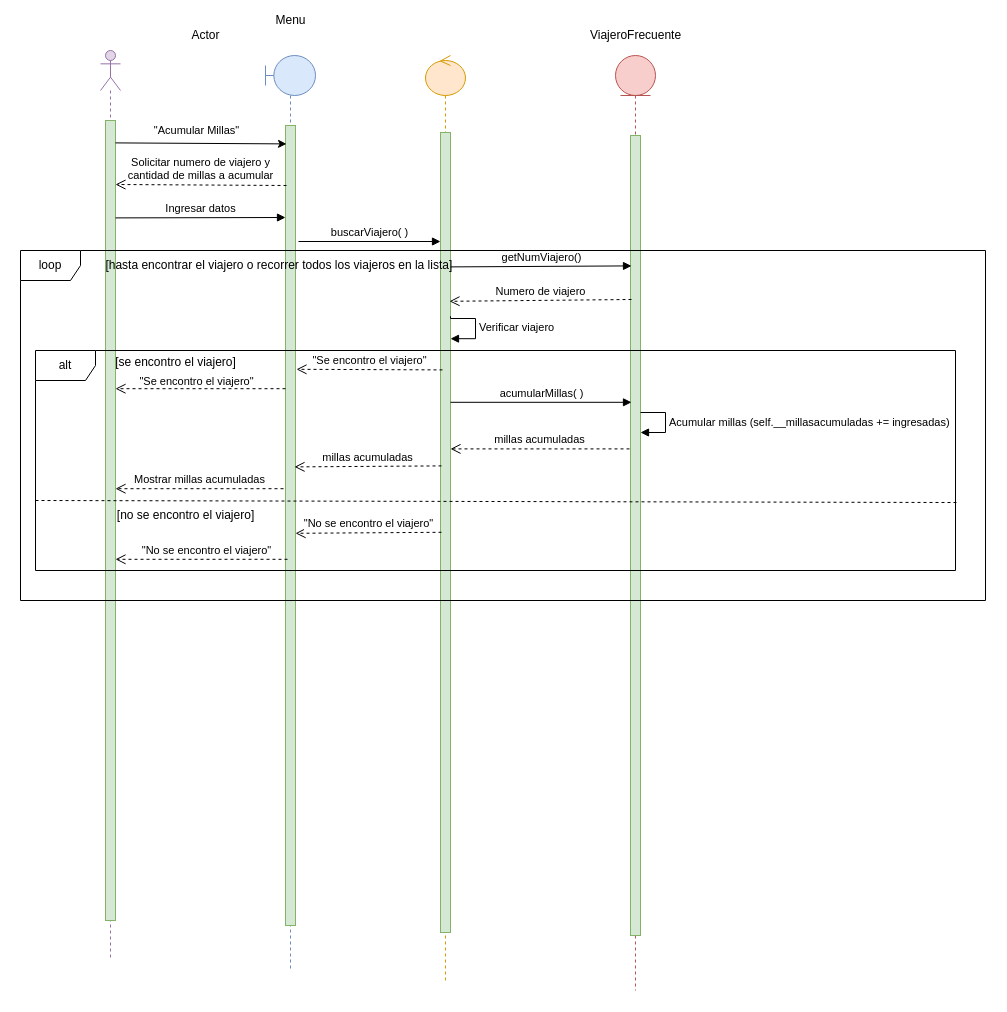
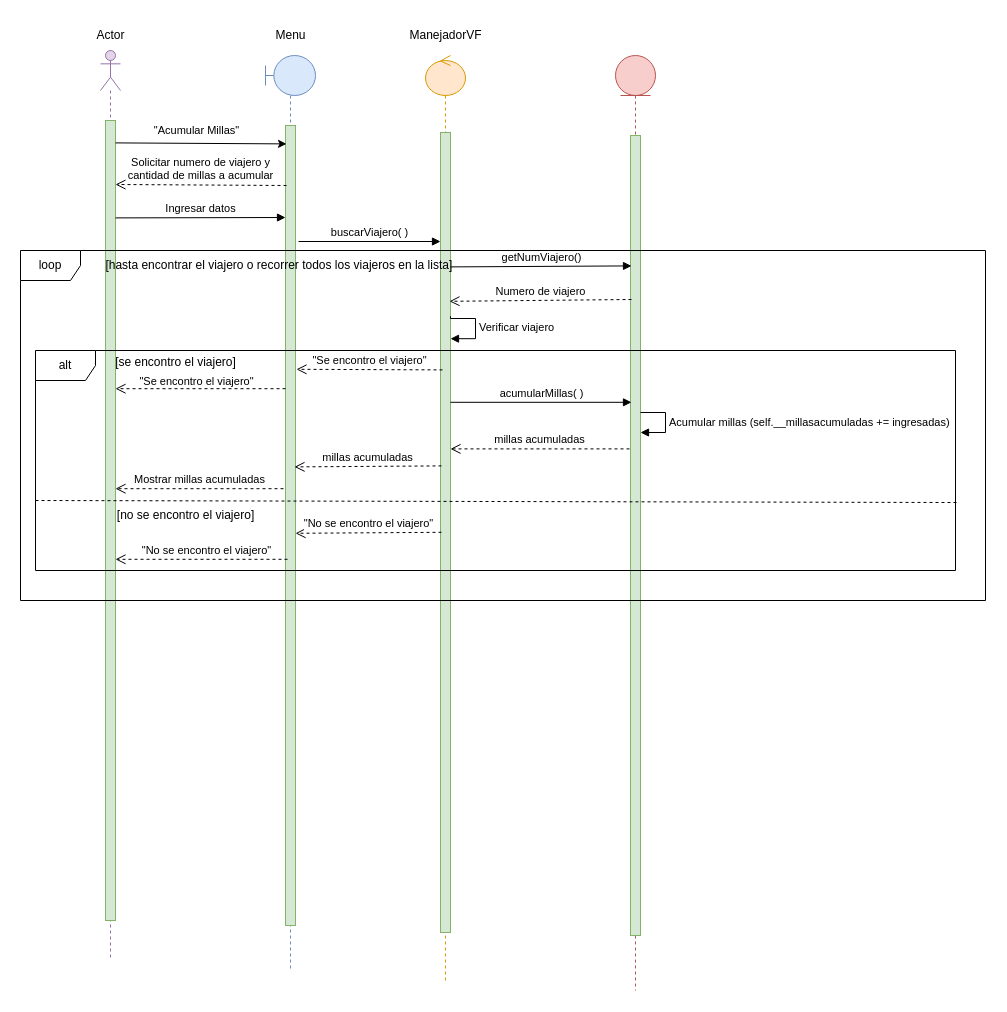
  <mxCell id="0" />
  <mxCell id="1" parent="0" />
  <mxCell id="2" value="" style="shape=umlLifeline;participant=umlActor;perimeter=lifelinePerimeter;whiteSpace=wrap;html=1;container=1;collapsible=0;recursiveResize=0;verticalAlign=top;spacingTop=36;outlineConnect=0;fillColor=#e1d5e7;strokeColor=#9673a6;" parent="1" vertex="1"><mxGeometry x="100" y="50" width="20" height="910" as="geometry" /></mxCell>
  <mxCell id="3" value="" style="html=1;points=[];perimeter=orthogonalPerimeter;fillColor=#d5e8d4;strokeColor=#82b366;" parent="2" vertex="1"><mxGeometry x="5" y="70" width="10" height="800" as="geometry" /></mxCell>
  <mxCell id="4" value="" style="shape=umlLifeline;participant=umlBoundary;perimeter=lifelinePerimeter;whiteSpace=wrap;html=1;container=1;collapsible=0;recursiveResize=0;verticalAlign=top;spacingTop=36;outlineConnect=0;fillColor=#dae8fc;strokeColor=#6c8ebf;" parent="1" vertex="1"><mxGeometry x="265" y="55" width="50" height="915" as="geometry" /></mxCell>
  <mxCell id="5" value="" style="html=1;points=[];perimeter=orthogonalPerimeter;fillColor=#d5e8d4;strokeColor=#82b366;" parent="4" vertex="1"><mxGeometry x="20" y="70" width="10" height="800" as="geometry" /></mxCell>
  <mxCell id="6" value="" style="shape=umlLifeline;participant=umlControl;perimeter=lifelinePerimeter;whiteSpace=wrap;html=1;container=1;collapsible=0;recursiveResize=0;verticalAlign=top;spacingTop=36;outlineConnect=0;fillColor=#ffe6cc;strokeColor=#d79b00;" parent="1" vertex="1"><mxGeometry x="425" y="55" width="40" height="925" as="geometry" /></mxCell>
  <mxCell id="7" value="" style="html=1;points=[];perimeter=orthogonalPerimeter;fillColor=#d5e8d4;strokeColor=#82b366;" parent="6" vertex="1"><mxGeometry x="15" y="77" width="10" height="800" as="geometry" /></mxCell>
  <mxCell id="8" value="" style="shape=umlLifeline;participant=umlEntity;perimeter=lifelinePerimeter;whiteSpace=wrap;html=1;container=1;collapsible=0;recursiveResize=0;verticalAlign=top;spacingTop=36;outlineConnect=0;fillColor=#f8cecc;strokeColor=#b85450;" parent="1" vertex="1"><mxGeometry x="615" y="55" width="40" height="935" as="geometry" /></mxCell>
  <mxCell id="9" value="" style="html=1;points=[];perimeter=orthogonalPerimeter;fillColor=#d5e8d4;strokeColor=#82b366;" parent="8" vertex="1"><mxGeometry x="15" y="80" width="10" height="800" as="geometry" /></mxCell>
  <mxCell id="10" value="Acumular millas (self.__millasacumuladas += ingresadas)" style="edgeStyle=orthogonalEdgeStyle;html=1;align=left;spacingLeft=2;endArrow=block;rounded=0;" parent="8" source="9" target="9" edge="1"><mxGeometry relative="1" as="geometry"><mxPoint x="30" y="355" as="sourcePoint" /><Array as="points"><mxPoint x="50" y="357" /><mxPoint x="50" y="377" /></Array><mxPoint x="30" y="377.4" as="targetPoint" /></mxGeometry></mxCell>
- <mxCell id="11" value="Actor" style="text;html=1;align=center;verticalAlign=middle;resizable=0;points=[];autosize=1;strokeColor=none;fillColor=none;" parent="1" vertex="1"><mxGeometry x="180" y="20" width="50" height="30" as="geometry" /></mxCell>
+ <mxCell id="11" value="Actor" style="text;html=1;align=center;verticalAlign=middle;resizable=0;points=[];autosize=1;strokeColor=none;fillColor=none;" parent="1" vertex="1"><mxGeometry x="85" y="20" width="50" height="30" as="geometry" /></mxCell>
  <mxCell id="12" value="" style="endArrow=classic;html=1;rounded=0;exitX=1;exitY=0.028;exitDx=0;exitDy=0;exitPerimeter=0;entryX=0.1;entryY=0.023;entryDx=0;entryDy=0;entryPerimeter=0;" parent="1" source="3" target="5" edge="1"><mxGeometry width="50" height="50" relative="1" as="geometry"><mxPoint x="135" y="170" as="sourcePoint" /><mxPoint x="185" y="120" as="targetPoint" /></mxGeometry></mxCell>
  <mxCell id="13" value="&quot;Acumular Millas&quot;" style="edgeLabel;html=1;align=center;verticalAlign=middle;resizable=0;points=[];" parent="12" vertex="1" connectable="0"><mxGeometry x="-0.24" y="1" relative="1" as="geometry"><mxPoint x="15" y="-12" as="offset" /></mxGeometry></mxCell>
  <mxCell id="14" value="Solicitar numero de viajero y &lt;br&gt;cantidad de millas a acumular" style="html=1;verticalAlign=bottom;endArrow=open;dashed=1;endSize=8;rounded=0;exitX=0.1;exitY=0.08;exitDx=0;exitDy=0;exitPerimeter=0;entryX=1;entryY=0.085;entryDx=0;entryDy=0;entryPerimeter=0;" parent="1" edge="1"><mxGeometry relative="1" as="geometry"><mxPoint x="286" y="185" as="sourcePoint" /><mxPoint x="115" y="184" as="targetPoint" /></mxGeometry></mxCell>
  <mxCell id="15" value="Ingresar datos" style="html=1;verticalAlign=bottom;endArrow=block;rounded=0;exitX=1;exitY=0.128;exitDx=0;exitDy=0;exitPerimeter=0;" parent="1" edge="1"><mxGeometry width="80" relative="1" as="geometry"><mxPoint x="115" y="217.4" as="sourcePoint" /><mxPoint x="285" y="217" as="targetPoint" /></mxGeometry></mxCell>
- <mxCell id="16" value="Menu" style="text;html=1;align=center;verticalAlign=middle;resizable=0;points=[];autosize=1;strokeColor=none;fillColor=none;" parent="1" vertex="1"><mxGeometry x="265" y="5" width="50" height="30" as="geometry" /></mxCell>
- <mxCell id="18" value="ViajeroFrecuente" style="text;html=1;align=center;verticalAlign=middle;resizable=0;points=[];autosize=1;strokeColor=none;fillColor=none;" parent="1" vertex="1"><mxGeometry x="580" y="20" width="110" height="30" as="geometry" /></mxCell>
+ <mxCell id="16" value="Menu" style="text;html=1;align=center;verticalAlign=middle;resizable=0;points=[];autosize=1;strokeColor=none;fillColor=none;" parent="1" vertex="1"><mxGeometry x="265" y="20" width="50" height="30" as="geometry" /></mxCell>
+ <mxCell id="17" value="ManejadorVF" style="text;html=1;align=center;verticalAlign=middle;resizable=0;points=[];autosize=1;strokeColor=none;fillColor=none;" parent="1" vertex="1"><mxGeometry x="395" y="20" width="100" height="30" as="geometry" /></mxCell>
  <mxCell id="19" value="buscarViajero( )" style="html=1;verticalAlign=bottom;endArrow=block;rounded=0;exitX=1.3;exitY=0.155;exitDx=0;exitDy=0;exitPerimeter=0;" parent="1" edge="1"><mxGeometry width="80" relative="1" as="geometry"><mxPoint x="298" y="241" as="sourcePoint" /><mxPoint x="440" y="241" as="targetPoint" /></mxGeometry></mxCell>
  <mxCell id="20" value="loop" style="shape=umlFrame;whiteSpace=wrap;html=1;" parent="1" vertex="1"><mxGeometry x="20" y="250" width="965" height="350" as="geometry" /></mxCell>
  <mxCell id="21" value="getNumViajero()" style="html=1;verticalAlign=bottom;endArrow=block;rounded=0;exitX=1;exitY=0.183;exitDx=0;exitDy=0;exitPerimeter=0;entryX=0.1;entryY=0.178;entryDx=0;entryDy=0;entryPerimeter=0;" parent="1" edge="1"><mxGeometry width="80" relative="1" as="geometry"><mxPoint x="450" y="266.4" as="sourcePoint" /><mxPoint x="631" y="265.4" as="targetPoint" /></mxGeometry></mxCell>
  <mxCell id="22" value="alt" style="shape=umlFrame;whiteSpace=wrap;html=1;" parent="1" vertex="1"><mxGeometry x="35" y="350" width="920" height="220" as="geometry" /></mxCell>
  <mxCell id="23" value="Numero de viajero" style="html=1;verticalAlign=bottom;endArrow=open;dashed=1;endSize=8;rounded=0;exitX=0.1;exitY=0.205;exitDx=0;exitDy=0;exitPerimeter=0;entryX=0.9;entryY=0.211;entryDx=0;entryDy=0;entryPerimeter=0;" parent="1" source="9" target="7" edge="1"><mxGeometry relative="1" as="geometry"><mxPoint x="615" y="300" as="sourcePoint" /><mxPoint x="535" y="300" as="targetPoint" /></mxGeometry></mxCell>
  <mxCell id="24" value="Verificar viajero" style="edgeStyle=orthogonalEdgeStyle;html=1;align=left;spacingLeft=2;endArrow=block;rounded=0;entryX=1;entryY=0.274;exitX=1;exitY=0.246;exitDx=0;exitDy=0;exitPerimeter=0;entryDx=0;entryDy=0;entryPerimeter=0;" parent="1" edge="1"><mxGeometry relative="1" as="geometry"><mxPoint x="450" y="315.8" as="sourcePoint" /><Array as="points"><mxPoint x="450" y="318" /><mxPoint x="475" y="318" /><mxPoint x="475" y="338" /></Array><mxPoint x="450" y="338.2" as="targetPoint" /></mxGeometry></mxCell>
  <mxCell id="25" value="millas acumuladas" style="html=1;verticalAlign=bottom;endArrow=open;dashed=1;endSize=8;rounded=0;exitX=0.1;exitY=0.323;exitDx=0;exitDy=0;exitPerimeter=0;entryX=0.9;entryY=0.333;entryDx=0;entryDy=0;entryPerimeter=0;" parent="1" edge="1"><mxGeometry relative="1" as="geometry"><mxPoint x="441" y="465.4" as="sourcePoint" /><mxPoint x="294" y="466.4" as="targetPoint" /></mxGeometry></mxCell>
  <mxCell id="26" value="acumularMillas( )" style="html=1;verticalAlign=bottom;endArrow=block;rounded=0;entryX=0.1;entryY=0.306;entryDx=0;entryDy=0;entryPerimeter=0;" parent="1" edge="1"><mxGeometry width="80" relative="1" as="geometry"><mxPoint x="450" y="401.8" as="sourcePoint" /><mxPoint x="631" y="401.8" as="targetPoint" /></mxGeometry></mxCell>
  <mxCell id="27" value="millas acumuladas" style="html=1;verticalAlign=bottom;endArrow=open;dashed=1;endSize=8;rounded=0;exitX=-0.1;exitY=0.358;exitDx=0;exitDy=0;exitPerimeter=0;" parent="1" edge="1"><mxGeometry relative="1" as="geometry"><mxPoint x="629" y="448.4" as="sourcePoint" /><mxPoint x="450" y="448.4" as="targetPoint" /></mxGeometry></mxCell>
  <mxCell id="28" value="Mostrar millas acumuladas" style="html=1;verticalAlign=bottom;endArrow=open;dashed=1;endSize=8;rounded=0;exitX=-0.2;exitY=0.454;exitDx=0;exitDy=0;exitPerimeter=0;" parent="1" source="5" target="3" edge="1"><mxGeometry relative="1" as="geometry"><mxPoint x="275" y="490" as="sourcePoint" /><mxPoint x="195" y="490" as="targetPoint" /></mxGeometry></mxCell>
  <mxCell id="29" value="&quot;No se encontro el viajero&quot;" style="html=1;verticalAlign=bottom;endArrow=open;dashed=1;endSize=8;rounded=0;exitX=0.1;exitY=0.486;exitDx=0;exitDy=0;exitPerimeter=0;entryX=1;entryY=0.496;entryDx=0;entryDy=0;entryPerimeter=0;" parent="1" edge="1"><mxGeometry relative="1" as="geometry"><mxPoint x="441" y="531.8" as="sourcePoint" /><mxPoint x="295" y="532.8" as="targetPoint" /></mxGeometry></mxCell>
  <mxCell id="30" value="" style="html=1;verticalAlign=bottom;endArrow=open;dashed=1;endSize=8;rounded=0;exitX=0.2;exitY=0.521;exitDx=0;exitDy=0;exitPerimeter=0;" parent="1" edge="1"><mxGeometry relative="1" as="geometry"><mxPoint x="287" y="558.8" as="sourcePoint" /><mxPoint x="115" y="558.8" as="targetPoint" /></mxGeometry></mxCell>
  <mxCell id="31" value="&quot;No se encontro el viajero&quot;" style="edgeLabel;html=1;align=center;verticalAlign=middle;resizable=0;points=[];" parent="30" vertex="1" connectable="0"><mxGeometry x="0.151" y="-1" relative="1" as="geometry"><mxPoint x="17" y="-8" as="offset" /></mxGeometry></mxCell>
  <mxCell id="32" value="&quot;Se encontro el viajero&quot;" style="html=1;verticalAlign=bottom;endArrow=open;dashed=1;endSize=8;rounded=0;exitX=0.2;exitY=0.283;exitDx=0;exitDy=0;exitPerimeter=0;entryX=1.1;entryY=0.291;entryDx=0;entryDy=0;entryPerimeter=0;" parent="1" edge="1"><mxGeometry relative="1" as="geometry"><mxPoint x="442" y="369.4" as="sourcePoint" /><mxPoint x="296" y="368.8" as="targetPoint" /></mxGeometry></mxCell>
  <mxCell id="33" value="" style="html=1;verticalAlign=bottom;endArrow=open;dashed=1;endSize=8;rounded=0;exitX=0;exitY=0.319;exitDx=0;exitDy=0;exitPerimeter=0;" parent="1" edge="1"><mxGeometry relative="1" as="geometry"><mxPoint x="285" y="388.2" as="sourcePoint" /><mxPoint x="115" y="388.2" as="targetPoint" /></mxGeometry></mxCell>
  <mxCell id="34" value="&quot;Se encontro el viajero&quot;" style="edgeLabel;html=1;align=center;verticalAlign=middle;resizable=0;points=[];" parent="33" vertex="1" connectable="0"><mxGeometry x="0.188" y="2" relative="1" as="geometry"><mxPoint x="11" y="-10" as="offset" /></mxGeometry></mxCell>
  <mxCell id="35" value="[hasta encontrar el viajero o recorrer todos los viajeros en la lista]&amp;nbsp;" style="text;html=1;align=center;verticalAlign=middle;resizable=0;points=[];autosize=1;strokeColor=none;fillColor=none;" parent="1" vertex="1"><mxGeometry x="95" y="250" width="370" height="30" as="geometry" /></mxCell>
  <mxCell id="36" value="[se encontro el viajero]" style="text;html=1;align=center;verticalAlign=middle;resizable=0;points=[];autosize=1;strokeColor=none;fillColor=none;" parent="1" vertex="1"><mxGeometry x="105" y="347" width="140" height="30" as="geometry" /></mxCell>
  <mxCell id="37" value="[no se encontro el viajero]" style="text;html=1;align=center;verticalAlign=middle;resizable=0;points=[];autosize=1;strokeColor=none;fillColor=none;" parent="1" vertex="1"><mxGeometry x="105" y="500" width="160" height="30" as="geometry" /></mxCell>
  <mxCell id="38" value="" style="endArrow=none;dashed=1;html=1;rounded=0;entryX=1.002;entryY=0.691;entryDx=0;entryDy=0;entryPerimeter=0;" parent="1" target="22" edge="1"><mxGeometry width="50" height="50" relative="1" as="geometry"><mxPoint x="35" y="500" as="sourcePoint" /><mxPoint x="667" y="500" as="targetPoint" /></mxGeometry></mxCell>
